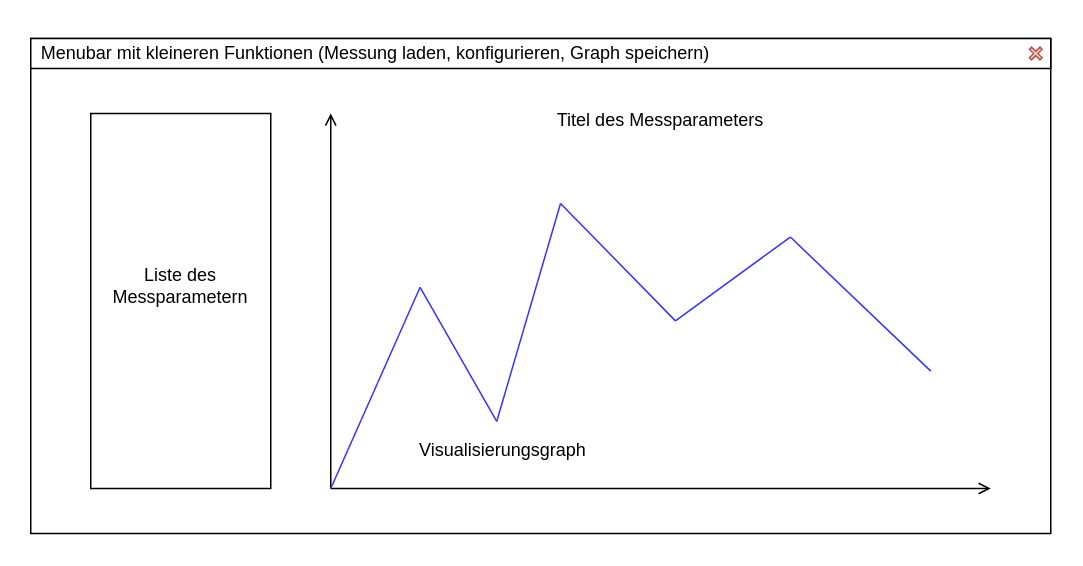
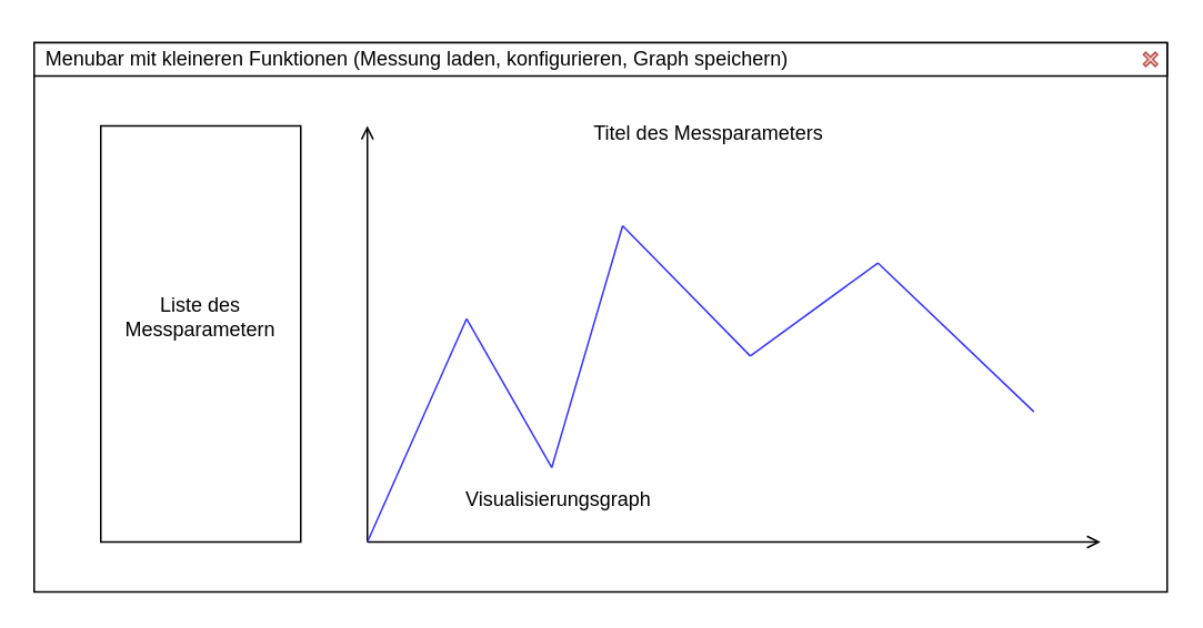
  <mxCell id="0" />
  <mxCell id="1" parent="0" />
  <mxCell id="2" value="" style="rounded=0;whiteSpace=wrap;html=1;" vertex="1" parent="1"><mxGeometry x="20" y="25" width="680" height="330" as="geometry" /></mxCell>
  <mxCell id="3" value="" style="rounded=0;whiteSpace=wrap;html=1;" vertex="1" parent="1"><mxGeometry x="20" y="25" width="680" height="20" as="geometry" /></mxCell>
  <mxCell id="4" value="" style="rounded=0;whiteSpace=wrap;html=1;" vertex="1" parent="1"><mxGeometry x="60" y="75" width="120" height="250" as="geometry" /></mxCell>
  <mxCell id="5" value="" style="endArrow=open;html=1;rounded=0;entryX=0;entryY=0;entryDx=0;entryDy=0;exitX=0;exitY=1;exitDx=0;exitDy=0;endFill=0;" edge="1" parent="1"><mxGeometry width="50" height="50" relative="1" as="geometry"><mxPoint x="220" y="325" as="sourcePoint" /><mxPoint x="220" y="75" as="targetPoint" /></mxGeometry></mxCell>
  <mxCell id="6" value="" style="endArrow=open;html=1;rounded=0;exitX=0;exitY=1;exitDx=0;exitDy=0;entryX=1;entryY=1;entryDx=0;entryDy=0;endFill=0;" edge="1" parent="1"><mxGeometry width="50" height="50" relative="1" as="geometry"><mxPoint x="220" y="325" as="sourcePoint" /><mxPoint x="660" y="325" as="targetPoint" /></mxGeometry></mxCell>
  <mxCell id="7" value="" style="group;" vertex="1" connectable="0" parent="1"><mxGeometry x="220" y="135" width="400" height="190" as="geometry" /></mxCell>
  <mxCell id="8" value="" style="endArrow=none;html=1;rounded=0;strokeColor=#3333FF;" edge="1" parent="7"><mxGeometry width="50" height="50" relative="1" as="geometry"><mxPoint y="190" as="sourcePoint" /><mxPoint x="59.574" y="55.882" as="targetPoint" /></mxGeometry></mxCell>
  <mxCell id="9" value="" style="endArrow=none;html=1;rounded=0;strokeColor=#3333FF;" edge="1" parent="7"><mxGeometry width="50" height="50" relative="1" as="geometry"><mxPoint x="59.574" y="55.882" as="sourcePoint" /><mxPoint x="110.638" y="145.294" as="targetPoint" /></mxGeometry></mxCell>
  <mxCell id="10" value="" style="endArrow=none;html=1;rounded=0;strokeColor=#3333FF;" edge="1" parent="7"><mxGeometry width="50" height="50" relative="1" as="geometry"><mxPoint x="110.638" y="145.294" as="sourcePoint" /><mxPoint x="153.191" as="targetPoint" /></mxGeometry></mxCell>
  <mxCell id="11" value="" style="endArrow=none;html=1;rounded=0;strokeColor=#3333FF;" edge="1" parent="7"><mxGeometry width="50" height="50" relative="1" as="geometry"><mxPoint x="229.787" y="78.235" as="sourcePoint" /><mxPoint x="306.383" y="22.353" as="targetPoint" /></mxGeometry></mxCell>
  <mxCell id="12" value="" style="endArrow=none;html=1;rounded=0;strokeColor=#3333FF;" edge="1" parent="7"><mxGeometry width="50" height="50" relative="1" as="geometry"><mxPoint x="153.191" as="sourcePoint" /><mxPoint x="229.787" y="78.235" as="targetPoint" /></mxGeometry></mxCell>
  <mxCell id="13" value="" style="endArrow=none;html=1;rounded=0;strokeColor=#3333FF;" edge="1" parent="7"><mxGeometry width="50" height="50" relative="1" as="geometry"><mxPoint x="306.383" y="22.353" as="sourcePoint" /><mxPoint x="400" y="111.765" as="targetPoint" /></mxGeometry></mxCell>
  <mxCell id="14" value="Menubar mit kleineren Funktionen (Messung laden, konfigurieren, Graph speichern)" style="text;html=1;strokeColor=none;fillColor=none;align=center;verticalAlign=middle;whiteSpace=wrap;rounded=0;" vertex="1" parent="1"><mxGeometry x="20" y="20" width="460" height="30" as="geometry" /></mxCell>
  <mxCell id="15" value="Liste des Messparametern" style="text;html=1;strokeColor=none;fillColor=none;align=center;verticalAlign=middle;whiteSpace=wrap;rounded=0;" vertex="1" parent="1"><mxGeometry x="60" y="175" width="120" height="30" as="geometry" /></mxCell>
  <mxCell id="16" value="Visualisierungsgraph" style="text;html=1;strokeColor=none;fillColor=none;align=center;verticalAlign=middle;whiteSpace=wrap;rounded=0;" vertex="1" parent="1"><mxGeometry x="275" y="285" width="120" height="30" as="geometry" /></mxCell>
  <mxCell id="17" value="" style="shape=cross;whiteSpace=wrap;html=1;fillColor=#f8cecc;strokeColor=#b85450;rotation=-45;" vertex="1" parent="1"><mxGeometry x="685" y="30" width="10" height="10" as="geometry" /></mxCell>
- <mxCell id="18" value="Titel des Messparameters" style="text;html=1;strokeColor=none;fillColor=none;align=center;verticalAlign=middle;whiteSpace=wrap;rounded=0;" vertex="1" parent="1"><mxGeometry x="360" y="65" width="160" height="30" as="geometry" /></mxCell>
+ <mxCell id="18" value="Titel des Messparameters" style="text;html=1;strokeColor=none;fillColor=none;align=center;verticalAlign=middle;whiteSpace=wrap;rounded=0;" vertex="1" parent="1"><mxGeometry x="345" y="65" width="160" height="30" as="geometry" /></mxCell>
